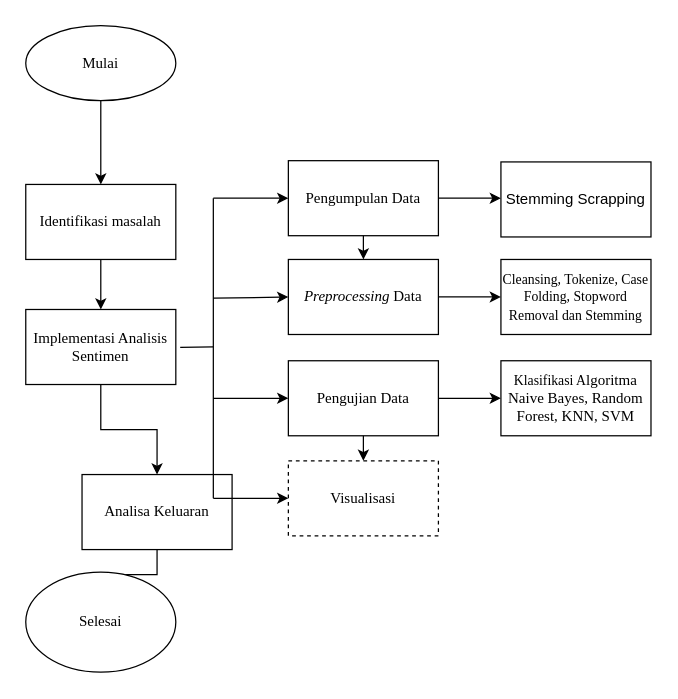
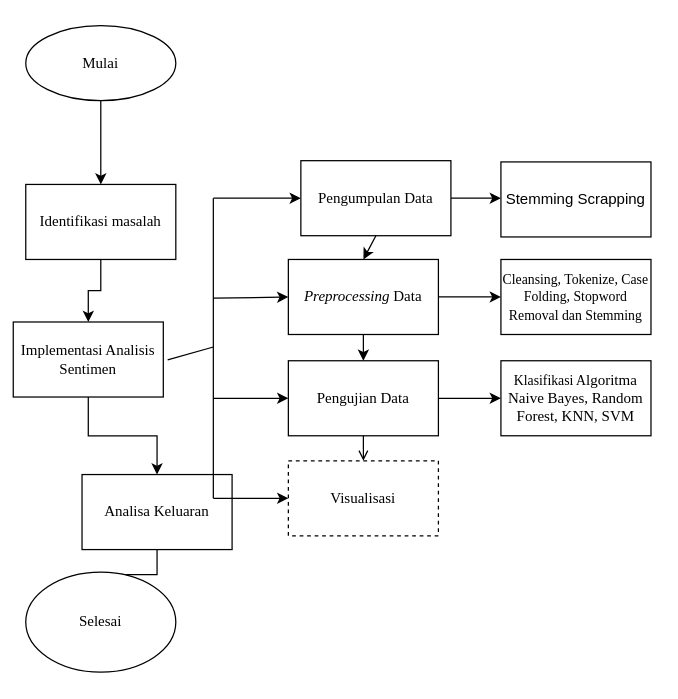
  <mxCell id="0" />
  <mxCell id="1" parent="0" />
  <mxCell id="2" value="" style="edgeStyle=orthogonalEdgeStyle;rounded=0;orthogonalLoop=1;jettySize=auto;html=1;fontFamily=Times New Roman;" parent="1" source="3" target="7" edge="1"><mxGeometry relative="1" as="geometry" /></mxCell>
  <mxCell id="3" value="Identifikasi masalah" style="rounded=0;whiteSpace=wrap;html=1;fontFamily=Times New Roman;" parent="1" vertex="1"><mxGeometry x="20" y="147" width="120" height="60" as="geometry" /></mxCell>
  <mxCell id="4" value="" style="edgeStyle=orthogonalEdgeStyle;rounded=0;orthogonalLoop=1;jettySize=auto;html=1;fontFamily=Times New Roman;" parent="1" source="5" target="3" edge="1"><mxGeometry relative="1" as="geometry" /></mxCell>
  <mxCell id="5" value="Mulai" style="ellipse;whiteSpace=wrap;html=1;fontFamily=Times New Roman;" parent="1" vertex="1"><mxGeometry x="20" y="20" width="120" height="60" as="geometry" /></mxCell>
  <mxCell id="6" value="" style="edgeStyle=orthogonalEdgeStyle;rounded=0;orthogonalLoop=1;jettySize=auto;html=1;fontFamily=Times New Roman;" parent="1" source="7" target="9" edge="1"><mxGeometry relative="1" as="geometry" /></mxCell>
- <mxCell id="7" value="Implementasi Analisis Sentimen" style="whiteSpace=wrap;html=1;rounded=0;fontFamily=Times New Roman;" parent="1" vertex="1"><mxGeometry x="20" y="247" width="120" height="60" as="geometry" /></mxCell>
+ <mxCell id="7" value="Implementasi Analisis Sentimen" style="whiteSpace=wrap;html=1;rounded=0;fontFamily=Times New Roman;" parent="1" vertex="1"><mxGeometry x="10" y="257" width="120" height="60" as="geometry" /></mxCell>
  <mxCell id="8" value="" style="edgeStyle=orthogonalEdgeStyle;rounded=0;orthogonalLoop=1;jettySize=auto;html=1;" parent="1" source="9" target="26" edge="1"><mxGeometry relative="1" as="geometry" /></mxCell>
  <mxCell id="9" value="Analisa Keluaran" style="rounded=0;whiteSpace=wrap;html=1;fontFamily=Times New Roman;" parent="1" vertex="1"><mxGeometry x="65" y="379" width="120" height="60" as="geometry" /></mxCell>
  <mxCell id="10" value="" style="edgeStyle=orthogonalEdgeStyle;rounded=0;orthogonalLoop=1;jettySize=auto;html=1;fontFamily=Times New Roman;" parent="1" source="11" edge="1"><mxGeometry relative="1" as="geometry"><mxPoint x="400" y="158" as="targetPoint" /></mxGeometry></mxCell>
- <mxCell id="11" value="Pengumpulan Data" style="whiteSpace=wrap;html=1;rounded=0;fontFamily=Times New Roman;" parent="1" vertex="1"><mxGeometry x="230" y="128" width="120" height="60" as="geometry" /></mxCell>
+ <mxCell id="11" value="Pengumpulan Data" style="whiteSpace=wrap;html=1;rounded=0;fontFamily=Times New Roman;" parent="1" vertex="1"><mxGeometry x="240" y="128" width="120" height="60" as="geometry" /></mxCell>
  <mxCell id="12" value="" style="endArrow=none;html=1;rounded=0;fontFamily=Times New Roman;" parent="1" edge="1"><mxGeometry width="50" height="50" relative="1" as="geometry"><mxPoint x="170" y="398" as="sourcePoint" /><mxPoint x="170" y="158" as="targetPoint" /></mxGeometry></mxCell>
  <mxCell id="13" value="" style="endArrow=none;html=1;rounded=0;exitX=1.029;exitY=0.505;exitDx=0;exitDy=0;exitPerimeter=0;fontFamily=Times New Roman;" parent="1" source="7" edge="1"><mxGeometry width="50" height="50" relative="1" as="geometry"><mxPoint x="220" y="417" as="sourcePoint" /><mxPoint x="170" y="277" as="targetPoint" /></mxGeometry></mxCell>
  <mxCell id="14" value="" style="endArrow=classic;html=1;rounded=0;entryX=0;entryY=0.5;entryDx=0;entryDy=0;fontFamily=Times New Roman;" parent="1" target="11" edge="1"><mxGeometry width="50" height="50" relative="1" as="geometry"><mxPoint x="170" y="158" as="sourcePoint" /><mxPoint x="170" y="148" as="targetPoint" /></mxGeometry></mxCell>
  <mxCell id="15" value="Stemming Scrapping" style="whiteSpace=wrap;html=1;rounded=0;" parent="1" vertex="1"><mxGeometry x="400" y="129" width="120" height="60" as="geometry" /></mxCell>
  <mxCell id="16" value="&lt;i&gt;Preprocessing&lt;/i&gt; Data" style="rounded=0;whiteSpace=wrap;html=1;fontFamily=Times New Roman;" parent="1" vertex="1"><mxGeometry x="230" y="207" width="120" height="60" as="geometry" /></mxCell>
  <mxCell id="17" value="" style="endArrow=classic;html=1;rounded=0;entryX=0;entryY=0.5;entryDx=0;entryDy=0;fontFamily=Times New Roman;" parent="1" target="16" edge="1"><mxGeometry width="50" height="50" relative="1" as="geometry"><mxPoint x="170" y="238" as="sourcePoint" /><mxPoint x="290" y="248" as="targetPoint" /></mxGeometry></mxCell>
  <mxCell id="18" value="" style="edgeStyle=orthogonalEdgeStyle;rounded=0;orthogonalLoop=1;jettySize=auto;html=1;entryX=0;entryY=0.5;entryDx=0;entryDy=0;fontFamily=Times New Roman;" parent="1" target="19" edge="1"><mxGeometry relative="1" as="geometry"><mxPoint x="350" y="237" as="sourcePoint" /><mxPoint x="400" y="238" as="targetPoint" /><Array as="points"><mxPoint x="380" y="237" /><mxPoint x="380" y="237" /></Array></mxGeometry></mxCell>
  <mxCell id="19" value="&lt;font face=&quot;Times New Roman&quot; style=&quot;font-size: 11px;&quot;&gt;Cleansing, Tokenize, Case Folding,&amp;nbsp;Stopword Removal dan Stemming&lt;/font&gt;" style="whiteSpace=wrap;html=1;rounded=0;" parent="1" vertex="1"><mxGeometry x="400" y="207" width="120" height="60" as="geometry" /></mxCell>
  <mxCell id="20" value="Pengujian&amp;nbsp;Data" style="rounded=0;whiteSpace=wrap;html=1;fontFamily=Times New Roman;" parent="1" vertex="1"><mxGeometry x="230" y="288" width="120" height="60" as="geometry" /></mxCell>
  <mxCell id="21" value="" style="endArrow=classic;html=1;rounded=0;entryX=0;entryY=0.5;entryDx=0;entryDy=0;fontFamily=Times New Roman;" parent="1" target="20" edge="1"><mxGeometry width="50" height="50" relative="1" as="geometry"><mxPoint x="170" y="318" as="sourcePoint" /><mxPoint x="230" y="329" as="targetPoint" /></mxGeometry></mxCell>
  <mxCell id="22" value="" style="edgeStyle=orthogonalEdgeStyle;rounded=0;orthogonalLoop=1;jettySize=auto;html=1;fontFamily=Times New Roman;entryX=0;entryY=0.5;entryDx=0;entryDy=0;exitX=0.993;exitY=0.501;exitDx=0;exitDy=0;exitPerimeter=0;" parent="1" target="23" edge="1"><mxGeometry relative="1" as="geometry"><mxPoint x="350.16" y="318.06" as="sourcePoint" /><mxPoint x="401" y="318" as="targetPoint" /><Array as="points"><mxPoint x="376" y="318" /></Array></mxGeometry></mxCell>
  <mxCell id="23" value="&lt;font face=&quot;Times New Roman&quot; style=&quot;font-size: 11px;&quot;&gt;Klasifikasi A&lt;/font&gt;&lt;font face=&quot;Times New Roman&quot;&gt;lgoritma&lt;/font&gt; &lt;font style=&quot;&quot; face=&quot;Times New Roman&quot;&gt;Naive Bayes, Random Forest, KNN, SVM&lt;/font&gt;" style="whiteSpace=wrap;html=1;rounded=0;" parent="1" vertex="1"><mxGeometry x="400" y="288" width="120" height="60" as="geometry" /></mxCell>
  <mxCell id="24" value="Visualisasi" style="rounded=0;whiteSpace=wrap;html=1;fontFamily=Times New Roman;dashed=1;" parent="1" vertex="1"><mxGeometry x="230" y="368" width="120" height="60" as="geometry" /></mxCell>
  <mxCell id="25" value="" style="endArrow=classic;html=1;rounded=0;entryX=0;entryY=0.5;entryDx=0;entryDy=0;fontFamily=Times New Roman;" parent="1" target="24" edge="1"><mxGeometry width="50" height="50" relative="1" as="geometry"><mxPoint x="170" y="398" as="sourcePoint" /><mxPoint x="240" y="348" as="targetPoint" /></mxGeometry></mxCell>
  <mxCell id="26" value="Selesai" style="ellipse;whiteSpace=wrap;html=1;fontFamily=Times New Roman;rounded=0;" parent="1" vertex="1"><mxGeometry x="20" y="457" width="120" height="80" as="geometry" /></mxCell>
  <mxCell id="27" value="" style="endArrow=classic;html=1;rounded=0;exitX=0.5;exitY=1;exitDx=0;exitDy=0;entryX=0.5;entryY=0;entryDx=0;entryDy=0;" parent="1" source="11" target="16" edge="1"><mxGeometry width="50" height="50" relative="1" as="geometry"><mxPoint x="270" y="357" as="sourcePoint" /><mxPoint x="270" y="197" as="targetPoint" /></mxGeometry></mxCell>
- <mxCell id="29" value="" style="endArrow=classic;html=1;rounded=0;exitX=0.5;exitY=1;exitDx=0;exitDy=0;entryX=0.5;entryY=0;entryDx=0;entryDy=0;" parent="1" source="20" target="24" edge="1"><mxGeometry width="50" height="50" relative="1" as="geometry"><mxPoint x="300" y="277" as="sourcePoint" /><mxPoint x="300" y="298" as="targetPoint" /></mxGeometry></mxCell>
+ <mxCell id="28" value="" style="endArrow=classic;html=1;rounded=0;exitX=0.5;exitY=1;exitDx=0;exitDy=0;entryX=0.5;entryY=0;entryDx=0;entryDy=0;" parent="1" source="16" target="20" edge="1"><mxGeometry width="50" height="50" relative="1" as="geometry"><mxPoint x="300" y="198" as="sourcePoint" /><mxPoint x="300" y="217" as="targetPoint" /></mxGeometry></mxCell>
+ <mxCell id="29" value="" style="endArrow=open;html=1;rounded=0;exitX=0.5;exitY=1;exitDx=0;exitDy=0;entryX=0.5;entryY=0;entryDx=0;entryDy=0;" parent="1" source="20" target="24" edge="1"><mxGeometry width="50" height="50" relative="1" as="geometry"><mxPoint x="300" y="277" as="sourcePoint" /><mxPoint x="300" y="298" as="targetPoint" /></mxGeometry></mxCell>
